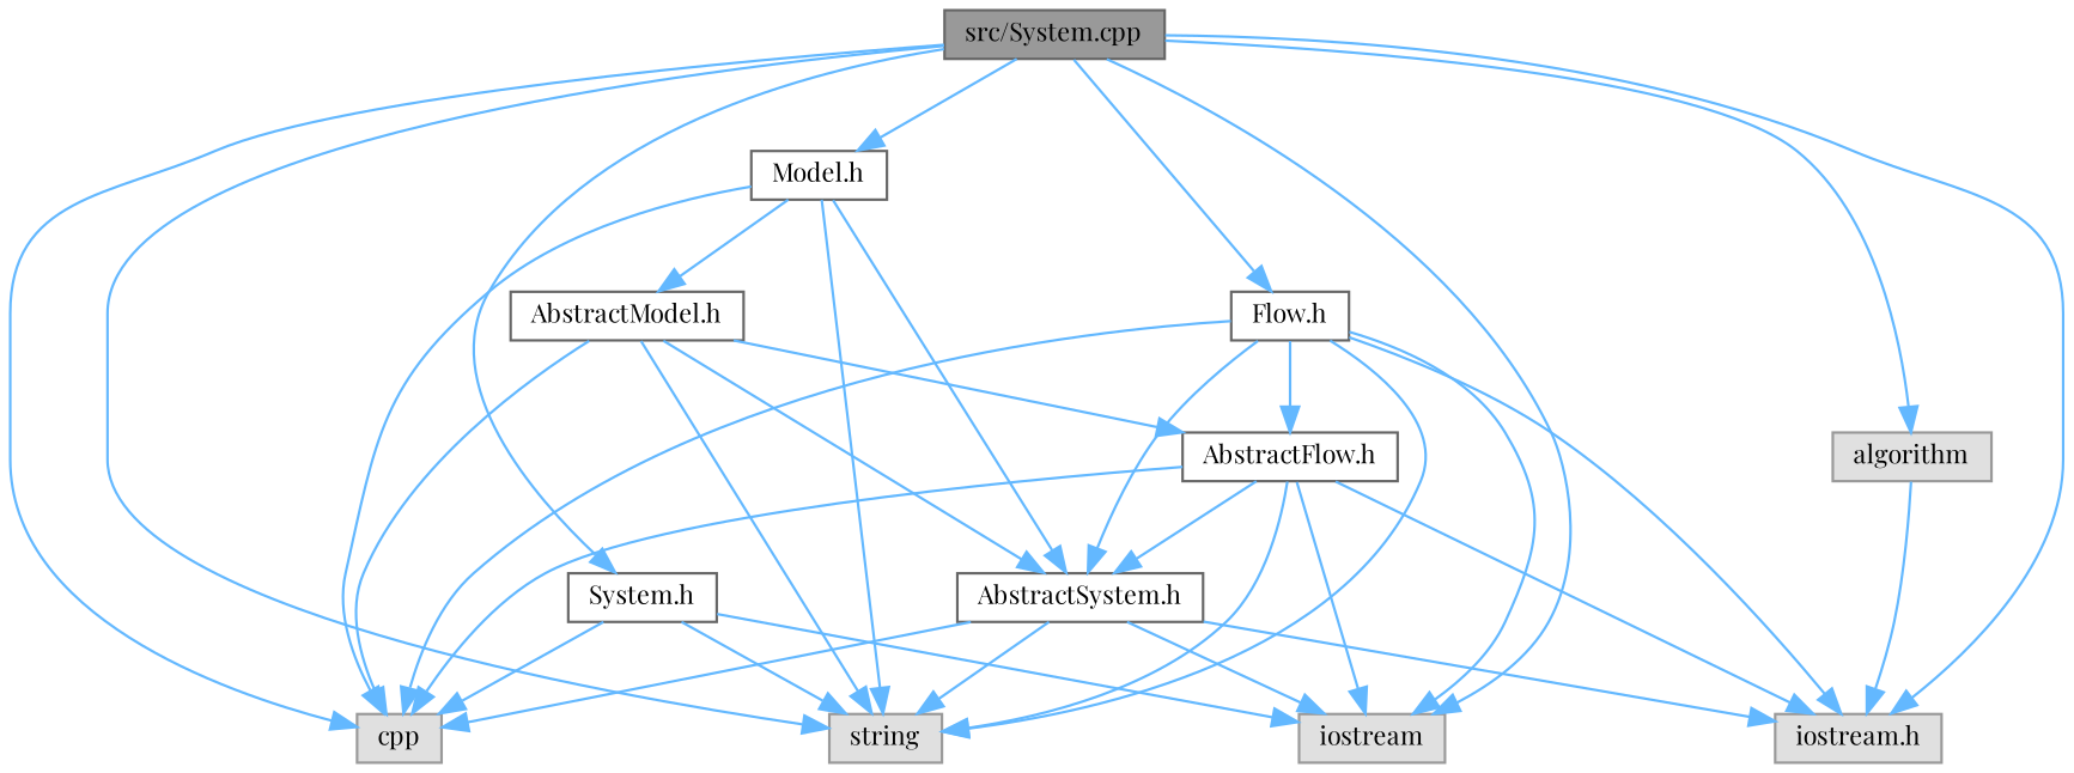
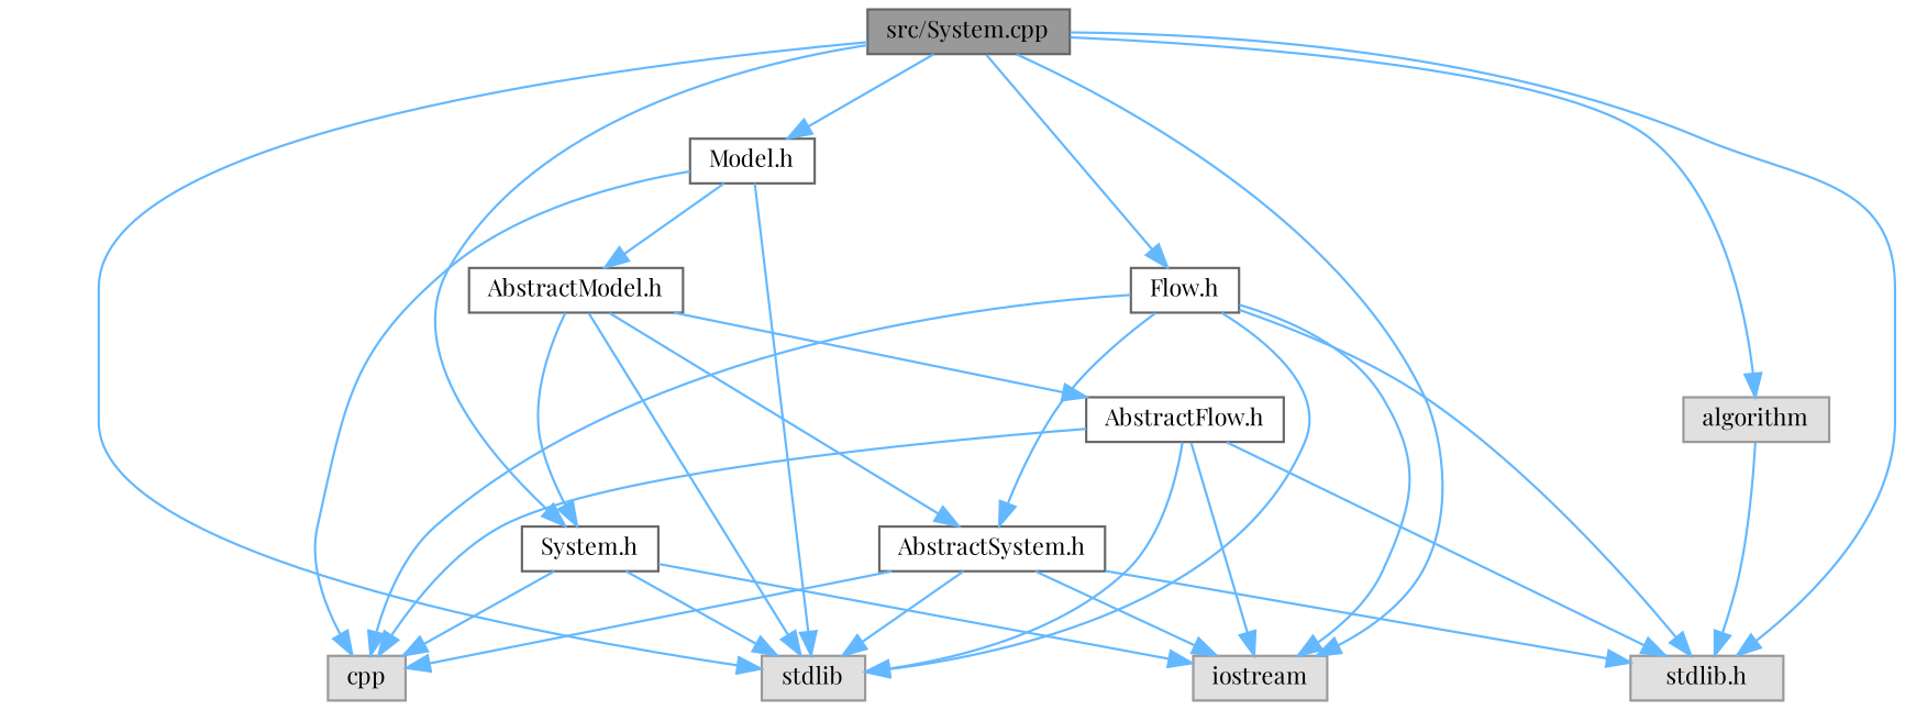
  digraph {
    fontname="Playfair Display"
    node [color=grey40 fillcolor=white fontname="Playfair Display" fontsize=10 shape=box style=filled]
    edge [color=steelblue1 fontname="Playfair Display" fontsize=10 labelfontname=Helvetica labelfontsize=10 style=solid]
    n1 [color=gray40 fillcolor=grey60 fontcolor=black height=0.2 label="src/System.cpp" width=0.4]
    n2 [height=0.2 label="Model.h" width=0.4]
    n3 [color=grey60 fillcolor="#E0E0E0" height=0.2 label=cpp width=0.4]
-   n4 [color=grey60 fillcolor="#E0E0E0" height=0.2 label=string width=0.4]
-   n5 [color=grey60 fillcolor="#E0E0E0" height=0.2 label="iostream.h" width=0.4]
+   n4 [color=grey60 fillcolor="#E0E0E0" height=0.2 label=stdlib width=0.4]
+   n5 [color=grey60 fillcolor="#E0E0E0" height=0.2 label="stdlib.h" width=0.4]
    n6 [color=grey60 fillcolor="#E0E0E0" height=0.2 label=iostream width=0.4]
    n7 [color=grey60 fillcolor="#E0E0E0" height=0.2 label=algorithm width=0.4]
    n8 [height=0.2 label="System.h" width=0.4]
    n9 [height=0.2 label="Flow.h" width=0.4]
    n10 [height=0.2 label="AbstractSystem.h" width=0.4]
    n11 [height=0.2 label="AbstractModel.h" width=0.4]
    n12 [height=0.2 label="AbstractFlow.h" width=0.4]
    n1 -> n2
-   n1 -> n3
    n1 -> n4
    n1 -> n5
    n1 -> n6
    n1 -> n7
    n1 -> n8
    n1 -> n9
    n2 -> n3
    n2 -> n4
-   n2 -> n10
    n2 -> n11
    n7 -> n5
    n8 -> n3
    n8 -> n4
    n8 -> n6
    n9 -> n3
    n9 -> n4
    n9 -> n5
    n9 -> n6
    n9 -> n10
-   n9 -> n12
    n10 -> n3
    n10 -> n4
    n10 -> n5
    n10 -> n6
-   n11 -> n3
+   n11 -> n8
    n11 -> n4
    n11 -> n10
    n11 -> n12
    n12 -> n3
    n12 -> n4
    n12 -> n5
    n12 -> n6
-   n12 -> n10
  }
